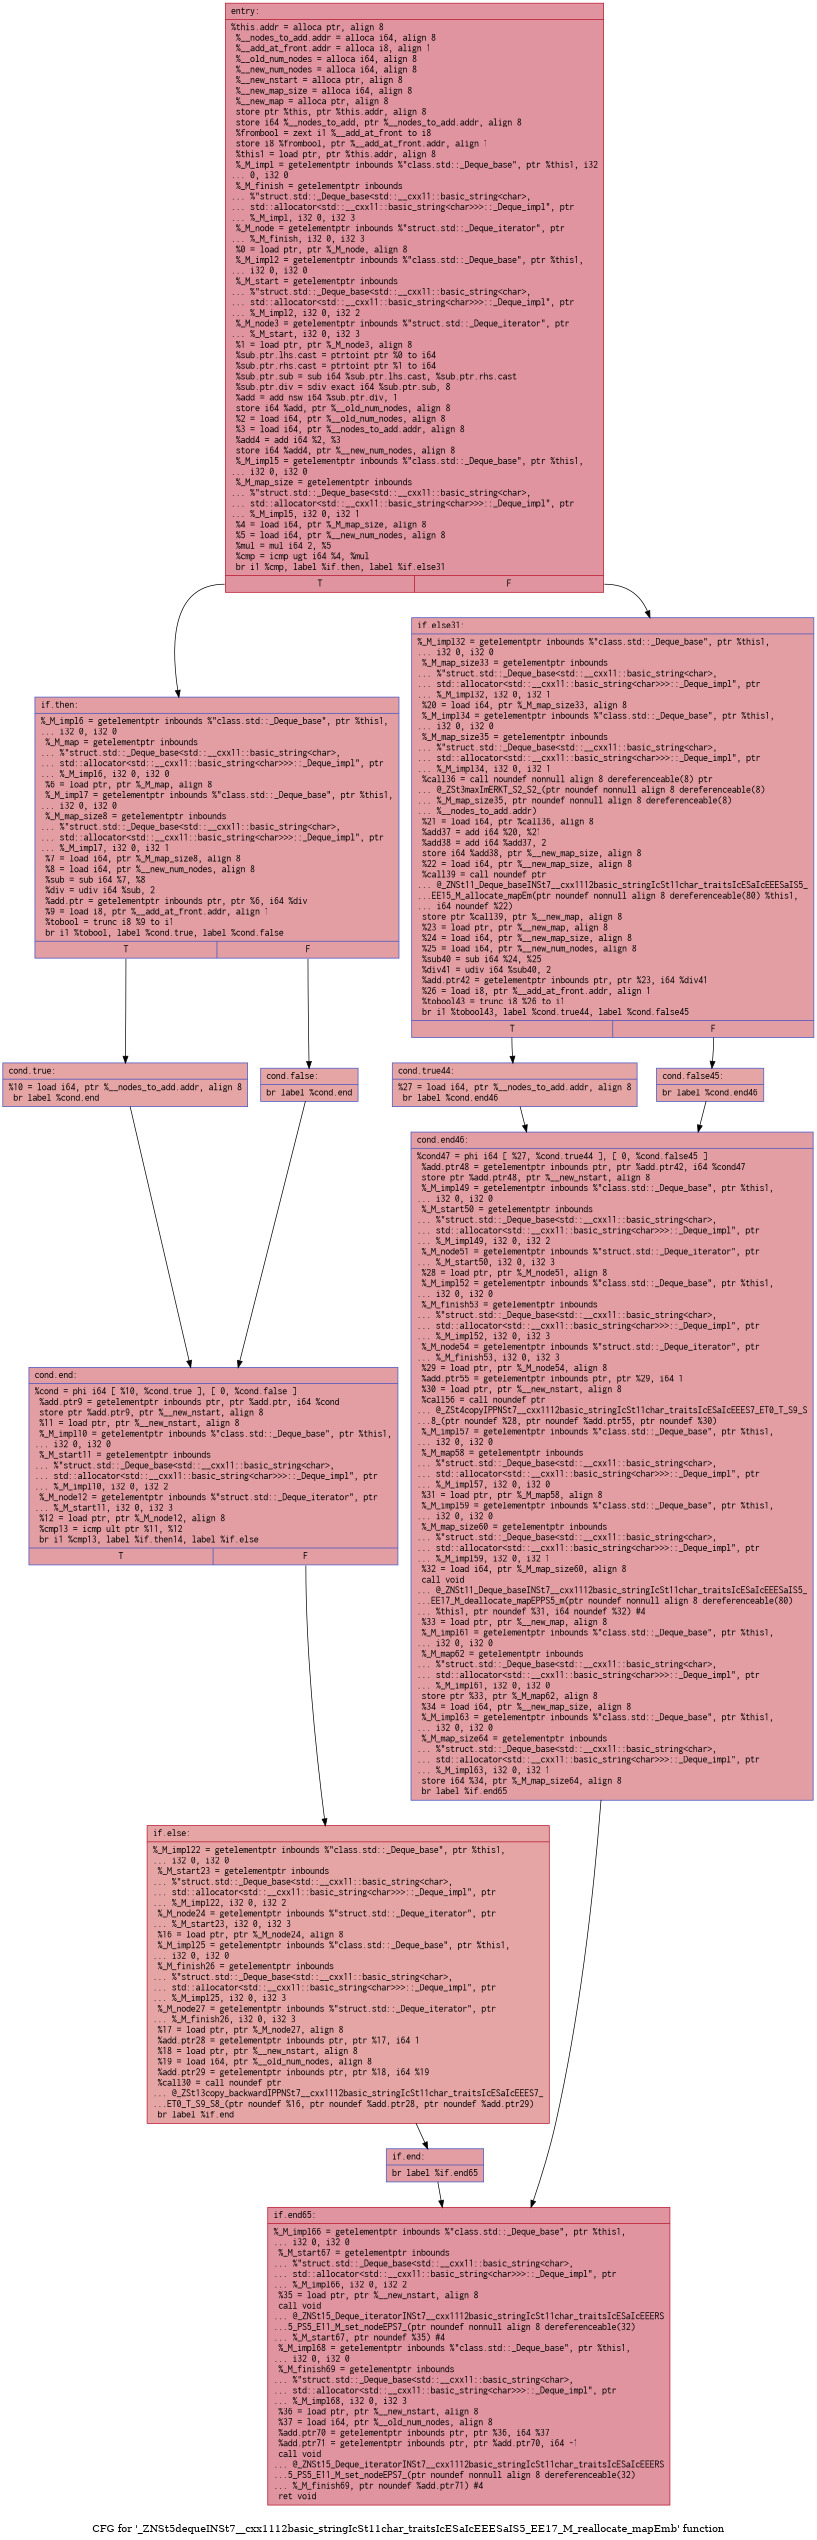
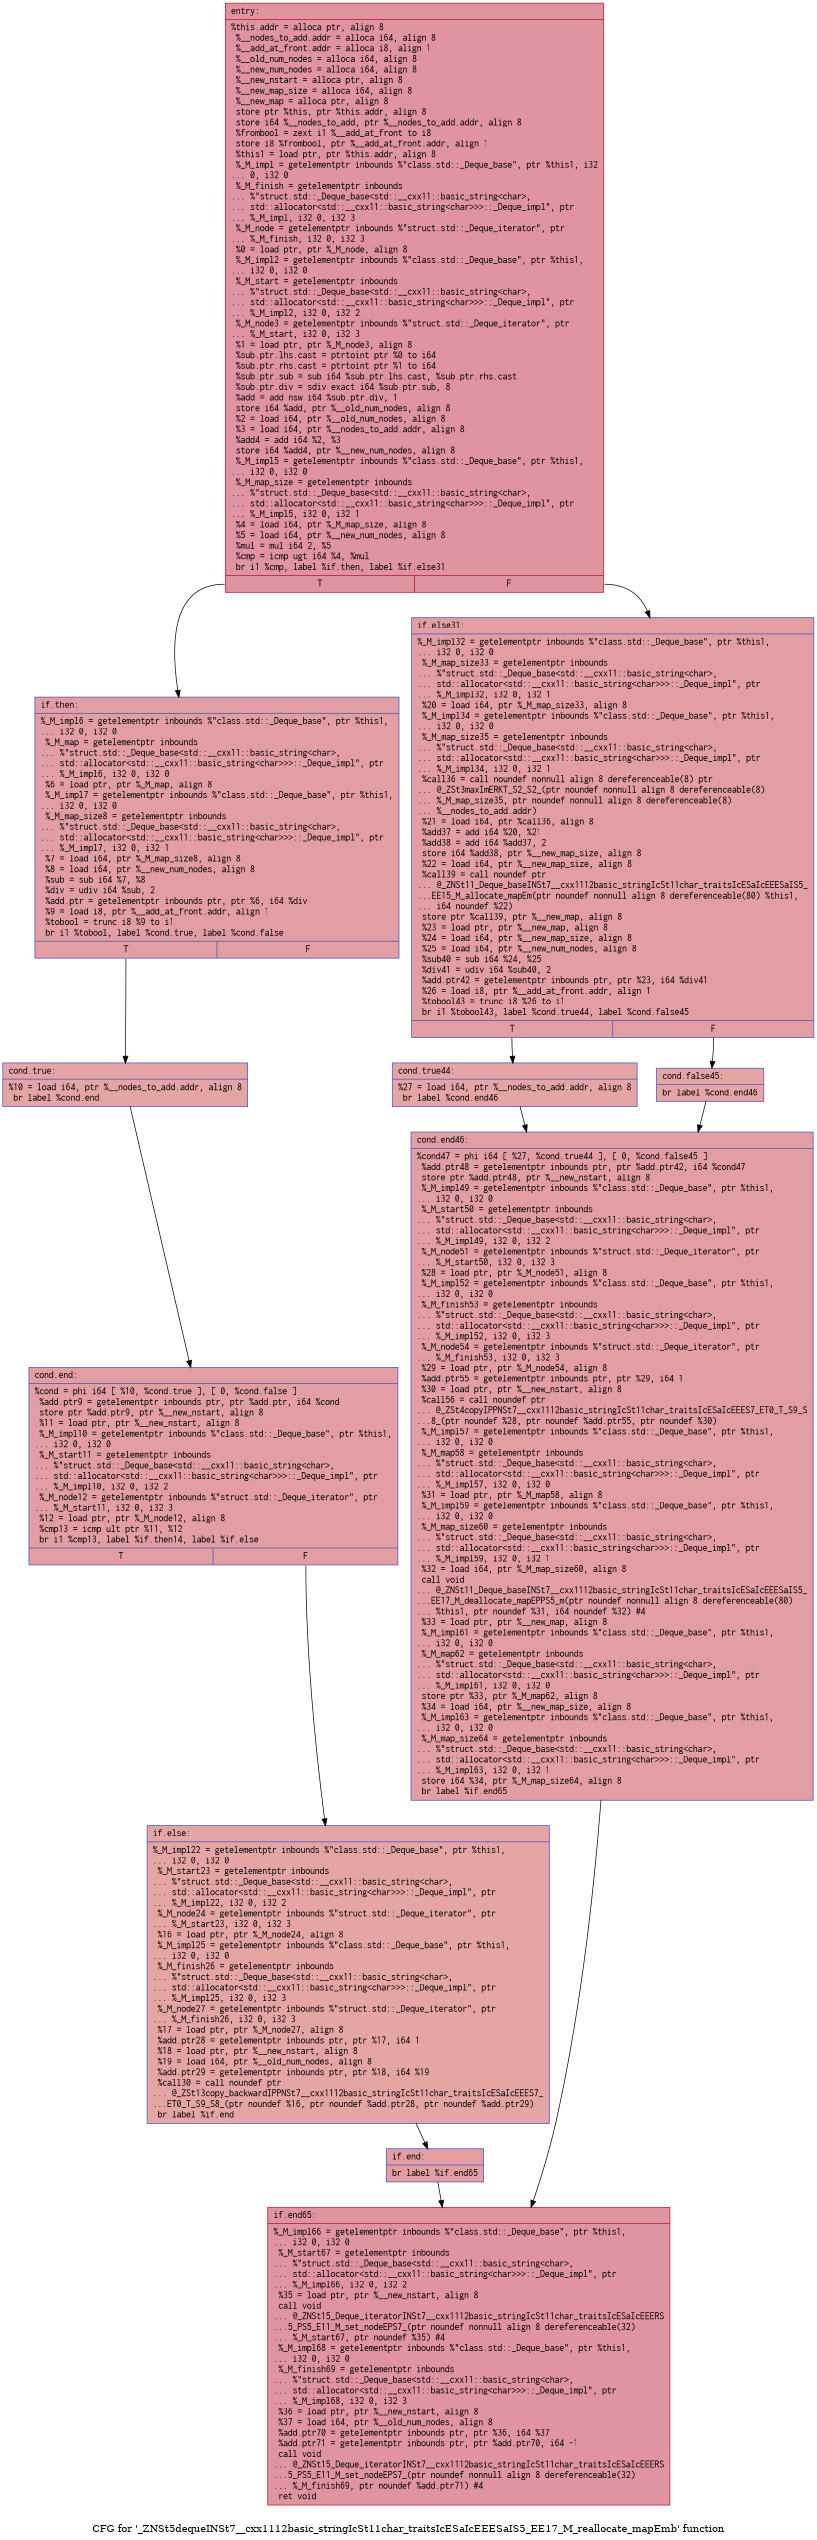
  digraph {
    label="CFG for '_ZNSt5dequeINSt7__cxx1112basic_stringIcSt11char_traitsIcESaIcEEESaIS5_EE17_M_reallocate_mapEmb' function"
    node [color="#3d50c3ff" fillcolor="#be242e70" fontname=Courier shape=record style=filled]
    n1 [color="#b70d28ff" fillcolor="#b70d2870" label="{entry:\l|  %this.addr = alloca ptr, align 8\l  %__nodes_to_add.addr = alloca i64, align 8\l  %__add_at_front.addr = alloca i8, align 1\l  %__old_num_nodes = alloca i64, align 8\l  %__new_num_nodes = alloca i64, align 8\l  %__new_nstart = alloca ptr, align 8\l  %__new_map_size = alloca i64, align 8\l  %__new_map = alloca ptr, align 8\l  store ptr %this, ptr %this.addr, align 8\l  store i64 %__nodes_to_add, ptr %__nodes_to_add.addr, align 8\l  %frombool = zext i1 %__add_at_front to i8\l  store i8 %frombool, ptr %__add_at_front.addr, align 1\l  %this1 = load ptr, ptr %this.addr, align 8\l  %_M_impl = getelementptr inbounds %\"class.std::_Deque_base\", ptr %this1, i32\l... 0, i32 0\l  %_M_finish = getelementptr inbounds\l... %\"struct.std::_Deque_base\<std::__cxx11::basic_string\<char\>,\l... std::allocator\<std::__cxx11::basic_string\<char\>\>\>::_Deque_impl\", ptr\l... %_M_impl, i32 0, i32 3\l  %_M_node = getelementptr inbounds %\"struct.std::_Deque_iterator\", ptr\l... %_M_finish, i32 0, i32 3\l  %0 = load ptr, ptr %_M_node, align 8\l  %_M_impl2 = getelementptr inbounds %\"class.std::_Deque_base\", ptr %this1,\l... i32 0, i32 0\l  %_M_start = getelementptr inbounds\l... %\"struct.std::_Deque_base\<std::__cxx11::basic_string\<char\>,\l... std::allocator\<std::__cxx11::basic_string\<char\>\>\>::_Deque_impl\", ptr\l... %_M_impl2, i32 0, i32 2\l  %_M_node3 = getelementptr inbounds %\"struct.std::_Deque_iterator\", ptr\l... %_M_start, i32 0, i32 3\l  %1 = load ptr, ptr %_M_node3, align 8\l  %sub.ptr.lhs.cast = ptrtoint ptr %0 to i64\l  %sub.ptr.rhs.cast = ptrtoint ptr %1 to i64\l  %sub.ptr.sub = sub i64 %sub.ptr.lhs.cast, %sub.ptr.rhs.cast\l  %sub.ptr.div = sdiv exact i64 %sub.ptr.sub, 8\l  %add = add nsw i64 %sub.ptr.div, 1\l  store i64 %add, ptr %__old_num_nodes, align 8\l  %2 = load i64, ptr %__old_num_nodes, align 8\l  %3 = load i64, ptr %__nodes_to_add.addr, align 8\l  %add4 = add i64 %2, %3\l  store i64 %add4, ptr %__new_num_nodes, align 8\l  %_M_impl5 = getelementptr inbounds %\"class.std::_Deque_base\", ptr %this1,\l... i32 0, i32 0\l  %_M_map_size = getelementptr inbounds\l... %\"struct.std::_Deque_base\<std::__cxx11::basic_string\<char\>,\l... std::allocator\<std::__cxx11::basic_string\<char\>\>\>::_Deque_impl\", ptr\l... %_M_impl5, i32 0, i32 1\l  %4 = load i64, ptr %_M_map_size, align 8\l  %5 = load i64, ptr %__new_num_nodes, align 8\l  %mul = mul i64 2, %5\l  %cmp = icmp ugt i64 %4, %mul\l  br i1 %cmp, label %if.then, label %if.else31\l|{<s0>T|<s1>F}}"]
    n2 [label="{if.then:\l|  %_M_impl6 = getelementptr inbounds %\"class.std::_Deque_base\", ptr %this1,\l... i32 0, i32 0\l  %_M_map = getelementptr inbounds\l... %\"struct.std::_Deque_base\<std::__cxx11::basic_string\<char\>,\l... std::allocator\<std::__cxx11::basic_string\<char\>\>\>::_Deque_impl\", ptr\l... %_M_impl6, i32 0, i32 0\l  %6 = load ptr, ptr %_M_map, align 8\l  %_M_impl7 = getelementptr inbounds %\"class.std::_Deque_base\", ptr %this1,\l... i32 0, i32 0\l  %_M_map_size8 = getelementptr inbounds\l... %\"struct.std::_Deque_base\<std::__cxx11::basic_string\<char\>,\l... std::allocator\<std::__cxx11::basic_string\<char\>\>\>::_Deque_impl\", ptr\l... %_M_impl7, i32 0, i32 1\l  %7 = load i64, ptr %_M_map_size8, align 8\l  %8 = load i64, ptr %__new_num_nodes, align 8\l  %sub = sub i64 %7, %8\l  %div = udiv i64 %sub, 2\l  %add.ptr = getelementptr inbounds ptr, ptr %6, i64 %div\l  %9 = load i8, ptr %__add_at_front.addr, align 1\l  %tobool = trunc i8 %9 to i1\l  br i1 %tobool, label %cond.true, label %cond.false\l|{<s0>T|<s1>F}}"]
    n3 [label="{if.else31:\l|  %_M_impl32 = getelementptr inbounds %\"class.std::_Deque_base\", ptr %this1,\l... i32 0, i32 0\l  %_M_map_size33 = getelementptr inbounds\l... %\"struct.std::_Deque_base\<std::__cxx11::basic_string\<char\>,\l... std::allocator\<std::__cxx11::basic_string\<char\>\>\>::_Deque_impl\", ptr\l... %_M_impl32, i32 0, i32 1\l  %20 = load i64, ptr %_M_map_size33, align 8\l  %_M_impl34 = getelementptr inbounds %\"class.std::_Deque_base\", ptr %this1,\l... i32 0, i32 0\l  %_M_map_size35 = getelementptr inbounds\l... %\"struct.std::_Deque_base\<std::__cxx11::basic_string\<char\>,\l... std::allocator\<std::__cxx11::basic_string\<char\>\>\>::_Deque_impl\", ptr\l... %_M_impl34, i32 0, i32 1\l  %call36 = call noundef nonnull align 8 dereferenceable(8) ptr\l... @_ZSt3maxImERKT_S2_S2_(ptr noundef nonnull align 8 dereferenceable(8)\l... %_M_map_size35, ptr noundef nonnull align 8 dereferenceable(8)\l... %__nodes_to_add.addr)\l  %21 = load i64, ptr %call36, align 8\l  %add37 = add i64 %20, %21\l  %add38 = add i64 %add37, 2\l  store i64 %add38, ptr %__new_map_size, align 8\l  %22 = load i64, ptr %__new_map_size, align 8\l  %call39 = call noundef ptr\l... @_ZNSt11_Deque_baseINSt7__cxx1112basic_stringIcSt11char_traitsIcESaIcEEESaIS5_\l...EE15_M_allocate_mapEm(ptr noundef nonnull align 8 dereferenceable(80) %this1,\l... i64 noundef %22)\l  store ptr %call39, ptr %__new_map, align 8\l  %23 = load ptr, ptr %__new_map, align 8\l  %24 = load i64, ptr %__new_map_size, align 8\l  %25 = load i64, ptr %__new_num_nodes, align 8\l  %sub40 = sub i64 %24, %25\l  %div41 = udiv i64 %sub40, 2\l  %add.ptr42 = getelementptr inbounds ptr, ptr %23, i64 %div41\l  %26 = load i8, ptr %__add_at_front.addr, align 1\l  %tobool43 = trunc i8 %26 to i1\l  br i1 %tobool43, label %cond.true44, label %cond.false45\l|{<s0>T|<s1>F}}"]
    n4 [fillcolor="#c5333470" label="{cond.true:\l|  %10 = load i64, ptr %__nodes_to_add.addr, align 8\l  br label %cond.end\l}"]
-   n5 [fillcolor="#c5333470" label="{cond.false:\l|  br label %cond.end\l}"]
    n6 [fillcolor="#c5333470" label="{cond.true44:\l|  %27 = load i64, ptr %__nodes_to_add.addr, align 8\l  br label %cond.end46\l}"]
    n7 [fillcolor="#c5333470" label="{cond.false45:\l|  br label %cond.end46\l}"]
    n8 [label="{cond.end:\l|  %cond = phi i64 [ %10, %cond.true ], [ 0, %cond.false ]\l  %add.ptr9 = getelementptr inbounds ptr, ptr %add.ptr, i64 %cond\l  store ptr %add.ptr9, ptr %__new_nstart, align 8\l  %11 = load ptr, ptr %__new_nstart, align 8\l  %_M_impl10 = getelementptr inbounds %\"class.std::_Deque_base\", ptr %this1,\l... i32 0, i32 0\l  %_M_start11 = getelementptr inbounds\l... %\"struct.std::_Deque_base\<std::__cxx11::basic_string\<char\>,\l... std::allocator\<std::__cxx11::basic_string\<char\>\>\>::_Deque_impl\", ptr\l... %_M_impl10, i32 0, i32 2\l  %_M_node12 = getelementptr inbounds %\"struct.std::_Deque_iterator\", ptr\l... %_M_start11, i32 0, i32 3\l  %12 = load ptr, ptr %_M_node12, align 8\l  %cmp13 = icmp ult ptr %11, %12\l  br i1 %cmp13, label %if.then14, label %if.else\l|{<s0>T|<s1>F}}"]
    n9 [label="{cond.end46:\l|  %cond47 = phi i64 [ %27, %cond.true44 ], [ 0, %cond.false45 ]\l  %add.ptr48 = getelementptr inbounds ptr, ptr %add.ptr42, i64 %cond47\l  store ptr %add.ptr48, ptr %__new_nstart, align 8\l  %_M_impl49 = getelementptr inbounds %\"class.std::_Deque_base\", ptr %this1,\l... i32 0, i32 0\l  %_M_start50 = getelementptr inbounds\l... %\"struct.std::_Deque_base\<std::__cxx11::basic_string\<char\>,\l... std::allocator\<std::__cxx11::basic_string\<char\>\>\>::_Deque_impl\", ptr\l... %_M_impl49, i32 0, i32 2\l  %_M_node51 = getelementptr inbounds %\"struct.std::_Deque_iterator\", ptr\l... %_M_start50, i32 0, i32 3\l  %28 = load ptr, ptr %_M_node51, align 8\l  %_M_impl52 = getelementptr inbounds %\"class.std::_Deque_base\", ptr %this1,\l... i32 0, i32 0\l  %_M_finish53 = getelementptr inbounds\l... %\"struct.std::_Deque_base\<std::__cxx11::basic_string\<char\>,\l... std::allocator\<std::__cxx11::basic_string\<char\>\>\>::_Deque_impl\", ptr\l... %_M_impl52, i32 0, i32 3\l  %_M_node54 = getelementptr inbounds %\"struct.std::_Deque_iterator\", ptr\l... %_M_finish53, i32 0, i32 3\l  %29 = load ptr, ptr %_M_node54, align 8\l  %add.ptr55 = getelementptr inbounds ptr, ptr %29, i64 1\l  %30 = load ptr, ptr %__new_nstart, align 8\l  %call56 = call noundef ptr\l... @_ZSt4copyIPPNSt7__cxx1112basic_stringIcSt11char_traitsIcESaIcEEES7_ET0_T_S9_S\l...8_(ptr noundef %28, ptr noundef %add.ptr55, ptr noundef %30)\l  %_M_impl57 = getelementptr inbounds %\"class.std::_Deque_base\", ptr %this1,\l... i32 0, i32 0\l  %_M_map58 = getelementptr inbounds\l... %\"struct.std::_Deque_base\<std::__cxx11::basic_string\<char\>,\l... std::allocator\<std::__cxx11::basic_string\<char\>\>\>::_Deque_impl\", ptr\l... %_M_impl57, i32 0, i32 0\l  %31 = load ptr, ptr %_M_map58, align 8\l  %_M_impl59 = getelementptr inbounds %\"class.std::_Deque_base\", ptr %this1,\l... i32 0, i32 0\l  %_M_map_size60 = getelementptr inbounds\l... %\"struct.std::_Deque_base\<std::__cxx11::basic_string\<char\>,\l... std::allocator\<std::__cxx11::basic_string\<char\>\>\>::_Deque_impl\", ptr\l... %_M_impl59, i32 0, i32 1\l  %32 = load i64, ptr %_M_map_size60, align 8\l  call void\l... @_ZNSt11_Deque_baseINSt7__cxx1112basic_stringIcSt11char_traitsIcESaIcEEESaIS5_\l...EE17_M_deallocate_mapEPPS5_m(ptr noundef nonnull align 8 dereferenceable(80)\l... %this1, ptr noundef %31, i64 noundef %32) #4\l  %33 = load ptr, ptr %__new_map, align 8\l  %_M_impl61 = getelementptr inbounds %\"class.std::_Deque_base\", ptr %this1,\l... i32 0, i32 0\l  %_M_map62 = getelementptr inbounds\l... %\"struct.std::_Deque_base\<std::__cxx11::basic_string\<char\>,\l... std::allocator\<std::__cxx11::basic_string\<char\>\>\>::_Deque_impl\", ptr\l... %_M_impl61, i32 0, i32 0\l  store ptr %33, ptr %_M_map62, align 8\l  %34 = load i64, ptr %__new_map_size, align 8\l  %_M_impl63 = getelementptr inbounds %\"class.std::_Deque_base\", ptr %this1,\l... i32 0, i32 0\l  %_M_map_size64 = getelementptr inbounds\l... %\"struct.std::_Deque_base\<std::__cxx11::basic_string\<char\>,\l... std::allocator\<std::__cxx11::basic_string\<char\>\>\>::_Deque_impl\", ptr\l... %_M_impl63, i32 0, i32 1\l  store i64 %34, ptr %_M_map_size64, align 8\l  br label %if.end65\l}"]
-   n10 [color="#b70d28ff" fillcolor="#c5333470" label="{if.else:\l|  %_M_impl22 = getelementptr inbounds %\"class.std::_Deque_base\", ptr %this1,\l... i32 0, i32 0\l  %_M_start23 = getelementptr inbounds\l... %\"struct.std::_Deque_base\<std::__cxx11::basic_string\<char\>,\l... std::allocator\<std::__cxx11::basic_string\<char\>\>\>::_Deque_impl\", ptr\l... %_M_impl22, i32 0, i32 2\l  %_M_node24 = getelementptr inbounds %\"struct.std::_Deque_iterator\", ptr\l... %_M_start23, i32 0, i32 3\l  %16 = load ptr, ptr %_M_node24, align 8\l  %_M_impl25 = getelementptr inbounds %\"class.std::_Deque_base\", ptr %this1,\l... i32 0, i32 0\l  %_M_finish26 = getelementptr inbounds\l... %\"struct.std::_Deque_base\<std::__cxx11::basic_string\<char\>,\l... std::allocator\<std::__cxx11::basic_string\<char\>\>\>::_Deque_impl\", ptr\l... %_M_impl25, i32 0, i32 3\l  %_M_node27 = getelementptr inbounds %\"struct.std::_Deque_iterator\", ptr\l... %_M_finish26, i32 0, i32 3\l  %17 = load ptr, ptr %_M_node27, align 8\l  %add.ptr28 = getelementptr inbounds ptr, ptr %17, i64 1\l  %18 = load ptr, ptr %__new_nstart, align 8\l  %19 = load i64, ptr %__old_num_nodes, align 8\l  %add.ptr29 = getelementptr inbounds ptr, ptr %18, i64 %19\l  %call30 = call noundef ptr\l... @_ZSt13copy_backwardIPPNSt7__cxx1112basic_stringIcSt11char_traitsIcESaIcEEES7_\l...ET0_T_S9_S8_(ptr noundef %16, ptr noundef %add.ptr28, ptr noundef %add.ptr29)\l  br label %if.end\l}"]
+   n10 [fillcolor="#c5333470" label="{if.else:\l|  %_M_impl22 = getelementptr inbounds %\"class.std::_Deque_base\", ptr %this1,\l... i32 0, i32 0\l  %_M_start23 = getelementptr inbounds\l... %\"struct.std::_Deque_base\<std::__cxx11::basic_string\<char\>,\l... std::allocator\<std::__cxx11::basic_string\<char\>\>\>::_Deque_impl\", ptr\l... %_M_impl22, i32 0, i32 2\l  %_M_node24 = getelementptr inbounds %\"struct.std::_Deque_iterator\", ptr\l... %_M_start23, i32 0, i32 3\l  %16 = load ptr, ptr %_M_node24, align 8\l  %_M_impl25 = getelementptr inbounds %\"class.std::_Deque_base\", ptr %this1,\l... i32 0, i32 0\l  %_M_finish26 = getelementptr inbounds\l... %\"struct.std::_Deque_base\<std::__cxx11::basic_string\<char\>,\l... std::allocator\<std::__cxx11::basic_string\<char\>\>\>::_Deque_impl\", ptr\l... %_M_impl25, i32 0, i32 3\l  %_M_node27 = getelementptr inbounds %\"struct.std::_Deque_iterator\", ptr\l... %_M_finish26, i32 0, i32 3\l  %17 = load ptr, ptr %_M_node27, align 8\l  %add.ptr28 = getelementptr inbounds ptr, ptr %17, i64 1\l  %18 = load ptr, ptr %__new_nstart, align 8\l  %19 = load i64, ptr %__old_num_nodes, align 8\l  %add.ptr29 = getelementptr inbounds ptr, ptr %18, i64 %19\l  %call30 = call noundef ptr\l... @_ZSt13copy_backwardIPPNSt7__cxx1112basic_stringIcSt11char_traitsIcESaIcEEES7_\l...ET0_T_S9_S8_(ptr noundef %16, ptr noundef %add.ptr28, ptr noundef %add.ptr29)\l  br label %if.end\l}"]
    n11 [label="{if.end:\l|  br label %if.end65\l}"]
    n12 [color="#b70d28ff" fillcolor="#b70d2870" label="{if.end65:\l|  %_M_impl66 = getelementptr inbounds %\"class.std::_Deque_base\", ptr %this1,\l... i32 0, i32 0\l  %_M_start67 = getelementptr inbounds\l... %\"struct.std::_Deque_base\<std::__cxx11::basic_string\<char\>,\l... std::allocator\<std::__cxx11::basic_string\<char\>\>\>::_Deque_impl\", ptr\l... %_M_impl66, i32 0, i32 2\l  %35 = load ptr, ptr %__new_nstart, align 8\l  call void\l... @_ZNSt15_Deque_iteratorINSt7__cxx1112basic_stringIcSt11char_traitsIcESaIcEEERS\l...5_PS5_E11_M_set_nodeEPS7_(ptr noundef nonnull align 8 dereferenceable(32)\l... %_M_start67, ptr noundef %35) #4\l  %_M_impl68 = getelementptr inbounds %\"class.std::_Deque_base\", ptr %this1,\l... i32 0, i32 0\l  %_M_finish69 = getelementptr inbounds\l... %\"struct.std::_Deque_base\<std::__cxx11::basic_string\<char\>,\l... std::allocator\<std::__cxx11::basic_string\<char\>\>\>::_Deque_impl\", ptr\l... %_M_impl68, i32 0, i32 3\l  %36 = load ptr, ptr %__new_nstart, align 8\l  %37 = load i64, ptr %__old_num_nodes, align 8\l  %add.ptr70 = getelementptr inbounds ptr, ptr %36, i64 %37\l  %add.ptr71 = getelementptr inbounds ptr, ptr %add.ptr70, i64 -1\l  call void\l... @_ZNSt15_Deque_iteratorINSt7__cxx1112basic_stringIcSt11char_traitsIcESaIcEEERS\l...5_PS5_E11_M_set_nodeEPS7_(ptr noundef nonnull align 8 dereferenceable(32)\l... %_M_finish69, ptr noundef %add.ptr71) #4\l  ret void\l}"]
    n1 -> n2 [tailport=s0]
    n1 -> n3 [tailport=s1]
    n2 -> n4 [tailport=s0]
-   n2 -> n5 [tailport=s1]
    n3 -> n6 [tailport=s0]
    n3 -> n7 [tailport=s1]
    n4 -> n8
-   n5 -> n8
    n6 -> n9
    n7 -> n9
    n8 -> n10 [tailport=s1]
    n9 -> n12
    n10 -> n11
    n11 -> n12
  }
